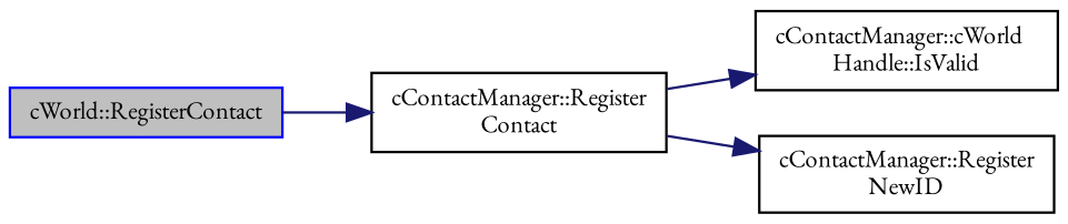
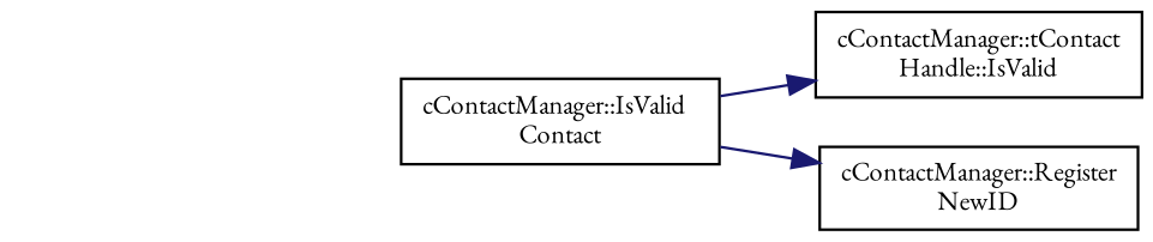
  digraph {
    fontname="EB Garamond"
    rankdir=LR
    node [color=black fillcolor=white fontname="EB Garamond" fontsize=10 shape=record style=filled]
    edge [color=midnightblue fontname="EB Garamond" fontsize=10 labelfontname=Helvetica labelfontsize=10 style=solid]
-   n1 [color=blue fillcolor=grey75 fontcolor=black height=0.2 label="cWorld::RegisterContact" width=0.4]
-   n2 [height=0.2 label="cContactManager::Register\lContact" width=0.4]
-   n3 [height=0.2 label="cContactManager::cWorld\lHandle::IsValid" width=0.4]
+   n2 [height=0.2 label="cContactManager::IsValid\lContact" width=0.4]
+   n3 [height=0.2 label="cContactManager::tContact\lHandle::IsValid" width=0.4]
    n4 [height=0.2 label="cContactManager::Register\lNewID" width=0.4]
-   n1 -> n2
    n2 -> n3
    n2 -> n4
  }
